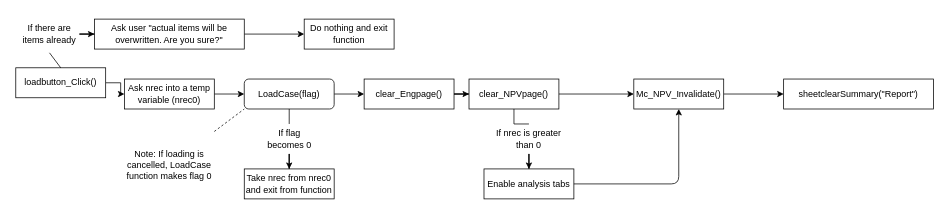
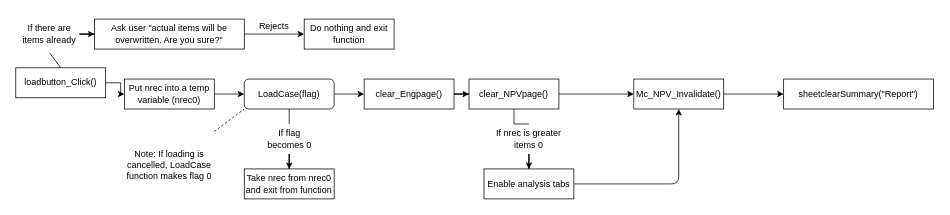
  <mxCell id="0" />
  <mxCell id="1" parent="0" />
  <mxCell id="2" style="edgeStyle=orthogonalEdgeStyle;rounded=0;orthogonalLoop=1;jettySize=auto;html=1;" edge="1" parent="1" source="3" target="12"><mxGeometry relative="1" as="geometry" /></mxCell>
  <mxCell id="3" value="loadbutton_Click()" style="rounded=0;whiteSpace=wrap;html=1;" parent="1" vertex="1"><mxGeometry x="20" y="90" width="120" height="40" as="geometry" /></mxCell>
  <mxCell id="4" style="edgeStyle=orthogonalEdgeStyle;rounded=0;orthogonalLoop=1;jettySize=auto;html=1;" edge="1" parent="1" source="5" target="8"><mxGeometry relative="1" as="geometry" /></mxCell>
  <mxCell id="5" value="Ask user &quot;actual items will be overwritten. Are you sure?&quot;" style="rounded=0;whiteSpace=wrap;html=1;" parent="1" vertex="1"><mxGeometry x="125" y="25" width="200" height="40" as="geometry" /></mxCell>
  <mxCell id="6" style="edgeStyle=orthogonalEdgeStyle;rounded=0;orthogonalLoop=1;jettySize=auto;html=1;entryX=0;entryY=0.5;entryDx=0;entryDy=0;" edge="1" parent="1" source="7" target="5"><mxGeometry relative="1" as="geometry" /></mxCell>
  <mxCell id="7" value="If there are items already" style="text;html=1;strokeColor=none;fillColor=none;align=center;verticalAlign=middle;whiteSpace=wrap;rounded=0;" parent="1" vertex="1"><mxGeometry x="25" y="20" width="80" height="50" as="geometry" /></mxCell>
  <mxCell id="8" value="Do nothing and exit function" style="rounded=0;whiteSpace=wrap;html=1;" parent="1" vertex="1"><mxGeometry x="405" y="25" width="120" height="40" as="geometry" /></mxCell>
+ <mxCell id="9" value="Rejects" style="text;html=1;strokeColor=none;fillColor=none;align=center;verticalAlign=middle;whiteSpace=wrap;rounded=0;" parent="1" vertex="1"><mxGeometry x="345" y="25" width="40" height="20" as="geometry" /></mxCell>
  <mxCell id="10" value="" style="endArrow=none;html=1;exitX=0.5;exitY=0;exitDx=0;exitDy=0;entryX=0.5;entryY=1;entryDx=0;entryDy=0;" edge="1" parent="1" source="3" target="7"><mxGeometry width="50" height="50" relative="1" as="geometry"><mxPoint x="215" y="335" as="sourcePoint" /><mxPoint x="265" y="285" as="targetPoint" /></mxGeometry></mxCell>
  <mxCell id="11" style="edgeStyle=orthogonalEdgeStyle;rounded=0;orthogonalLoop=1;jettySize=auto;html=1;entryX=0;entryY=0.5;entryDx=0;entryDy=0;" edge="1" parent="1" source="12" target="14"><mxGeometry relative="1" as="geometry" /></mxCell>
- <mxCell id="12" value="Ask nrec into a temp variable (nrec0)" style="rounded=0;whiteSpace=wrap;html=1;" vertex="1" parent="1"><mxGeometry x="165" y="105" width="120" height="40" as="geometry" /></mxCell>
+ <mxCell id="12" value="Put nrec into a temp variable (nrec0)" style="rounded=0;whiteSpace=wrap;html=1;" vertex="1" parent="1"><mxGeometry x="165" y="105" width="120" height="40" as="geometry" /></mxCell>
  <mxCell id="13" style="edgeStyle=orthogonalEdgeStyle;rounded=0;orthogonalLoop=1;jettySize=auto;html=1;entryX=0;entryY=0.5;entryDx=0;entryDy=0;" edge="1" parent="1" source="14" target="22"><mxGeometry relative="1" as="geometry" /></mxCell>
  <mxCell id="14" value="LoadCase(flag)" style="whiteSpace=wrap;html=1;rounded=1;" vertex="1" parent="1"><mxGeometry x="325" y="105" width="120" height="40" as="geometry" /></mxCell>
  <mxCell id="15" value="Take nrec from nrec0 and exit from function" style="rounded=0;whiteSpace=wrap;html=1;" vertex="1" parent="1"><mxGeometry x="325" y="225" width="120" height="40" as="geometry" /></mxCell>
  <mxCell id="16" style="edgeStyle=orthogonalEdgeStyle;rounded=0;orthogonalLoop=1;jettySize=auto;html=1;" edge="1" parent="1" source="17" target="15"><mxGeometry relative="1" as="geometry" /></mxCell>
  <mxCell id="17" value="If flag becomes 0" style="text;html=1;strokeColor=none;fillColor=none;align=center;verticalAlign=middle;whiteSpace=wrap;rounded=0;" vertex="1" parent="1"><mxGeometry x="347.5" y="165" width="75" height="40" as="geometry" /></mxCell>
  <mxCell id="18" value="" style="endArrow=none;html=1;entryX=0.5;entryY=1;entryDx=0;entryDy=0;exitX=0.5;exitY=0;exitDx=0;exitDy=0;" edge="1" parent="1" source="17" target="14"><mxGeometry width="50" height="50" relative="1" as="geometry"><mxPoint x="195" y="235" as="sourcePoint" /><mxPoint x="245" y="185" as="targetPoint" /></mxGeometry></mxCell>
  <mxCell id="19" value="Note: If loading is cancelled, LoadCase function makes flag 0" style="text;html=1;strokeColor=none;fillColor=none;align=center;verticalAlign=middle;whiteSpace=wrap;rounded=0;" vertex="1" parent="1"><mxGeometry x="165" y="175" width="120" height="90" as="geometry" /></mxCell>
  <mxCell id="20" value="" style="endArrow=none;dashed=1;html=1;entryX=0;entryY=1;entryDx=0;entryDy=0;exitX=1;exitY=0;exitDx=0;exitDy=0;" edge="1" parent="1" source="19" target="14"><mxGeometry width="50" height="50" relative="1" as="geometry"><mxPoint x="45" y="255" as="sourcePoint" /><mxPoint x="95" y="205" as="targetPoint" /></mxGeometry></mxCell>
  <mxCell id="21" style="edgeStyle=orthogonalEdgeStyle;rounded=0;orthogonalLoop=1;jettySize=auto;html=1;entryX=0;entryY=0.5;entryDx=0;entryDy=0;" edge="1" parent="1" source="22" target="25"><mxGeometry relative="1" as="geometry" /></mxCell>
  <mxCell id="22" value="clear_Engpage()" style="rounded=0;whiteSpace=wrap;html=1;" vertex="1" parent="1"><mxGeometry x="485" y="105" width="120" height="40" as="geometry" /></mxCell>
  <mxCell id="23" style="edgeStyle=orthogonalEdgeStyle;rounded=0;orthogonalLoop=1;jettySize=auto;html=1;startArrow=none;" edge="1" parent="1" source="27" target="26"><mxGeometry relative="1" as="geometry" /></mxCell>
  <mxCell id="24" style="edgeStyle=orthogonalEdgeStyle;rounded=0;orthogonalLoop=1;jettySize=auto;html=1;entryX=0;entryY=0.5;entryDx=0;entryDy=0;" edge="1" parent="1" source="25" target="30"><mxGeometry relative="1" as="geometry" /></mxCell>
  <mxCell id="25" value="clear_NPVpage()" style="rounded=0;whiteSpace=wrap;html=1;" vertex="1" parent="1"><mxGeometry x="625" y="105" width="120" height="40" as="geometry" /></mxCell>
  <mxCell id="26" value="Enable analysis tabs" style="rounded=0;whiteSpace=wrap;html=1;" vertex="1" parent="1"><mxGeometry x="645" y="225" width="120" height="40" as="geometry" /></mxCell>
- <mxCell id="27" value="If nrec is greater than 0" style="text;html=1;strokeColor=none;fillColor=none;align=center;verticalAlign=middle;whiteSpace=wrap;rounded=0;" vertex="1" parent="1"><mxGeometry x="655" y="165" width="100" height="40" as="geometry" /></mxCell>
+ <mxCell id="27" value="If nrec is greater items 0" style="text;html=1;strokeColor=none;fillColor=none;align=center;verticalAlign=middle;whiteSpace=wrap;rounded=0;" vertex="1" parent="1"><mxGeometry x="655" y="165" width="100" height="40" as="geometry" /></mxCell>
  <mxCell id="28" value="" style="edgeStyle=orthogonalEdgeStyle;rounded=0;orthogonalLoop=1;jettySize=auto;html=1;endArrow=none;" edge="1" parent="1" source="25" target="27"><mxGeometry relative="1" as="geometry"><mxPoint x="705" y="145" as="sourcePoint" /><mxPoint x="705" y="225" as="targetPoint" /></mxGeometry></mxCell>
  <mxCell id="29" style="edgeStyle=orthogonalEdgeStyle;rounded=0;orthogonalLoop=1;jettySize=auto;html=1;entryX=0;entryY=0.5;entryDx=0;entryDy=0;" edge="1" parent="1" source="30" target="32"><mxGeometry relative="1" as="geometry" /></mxCell>
  <mxCell id="30" value="Mc_NPV_Invalidate()" style="rounded=0;whiteSpace=wrap;html=1;" vertex="1" parent="1"><mxGeometry x="845" y="105" width="120" height="40" as="geometry" /></mxCell>
  <mxCell id="31" value="" style="endArrow=classic;html=1;exitX=1;exitY=0.5;exitDx=0;exitDy=0;entryX=0.5;entryY=1;entryDx=0;entryDy=0;" edge="1" parent="1" source="26" target="30"><mxGeometry width="50" height="50" relative="1" as="geometry"><mxPoint x="885" y="245" as="sourcePoint" /><mxPoint x="935" y="195" as="targetPoint" /><Array as="points"><mxPoint x="905" y="245" /></Array></mxGeometry></mxCell>
  <mxCell id="32" value="sheetclearSummary(&quot;Report&quot;)" style="rounded=0;whiteSpace=wrap;html=1;" vertex="1" parent="1"><mxGeometry x="1045" y="105" width="200" height="40" as="geometry" /></mxCell>
